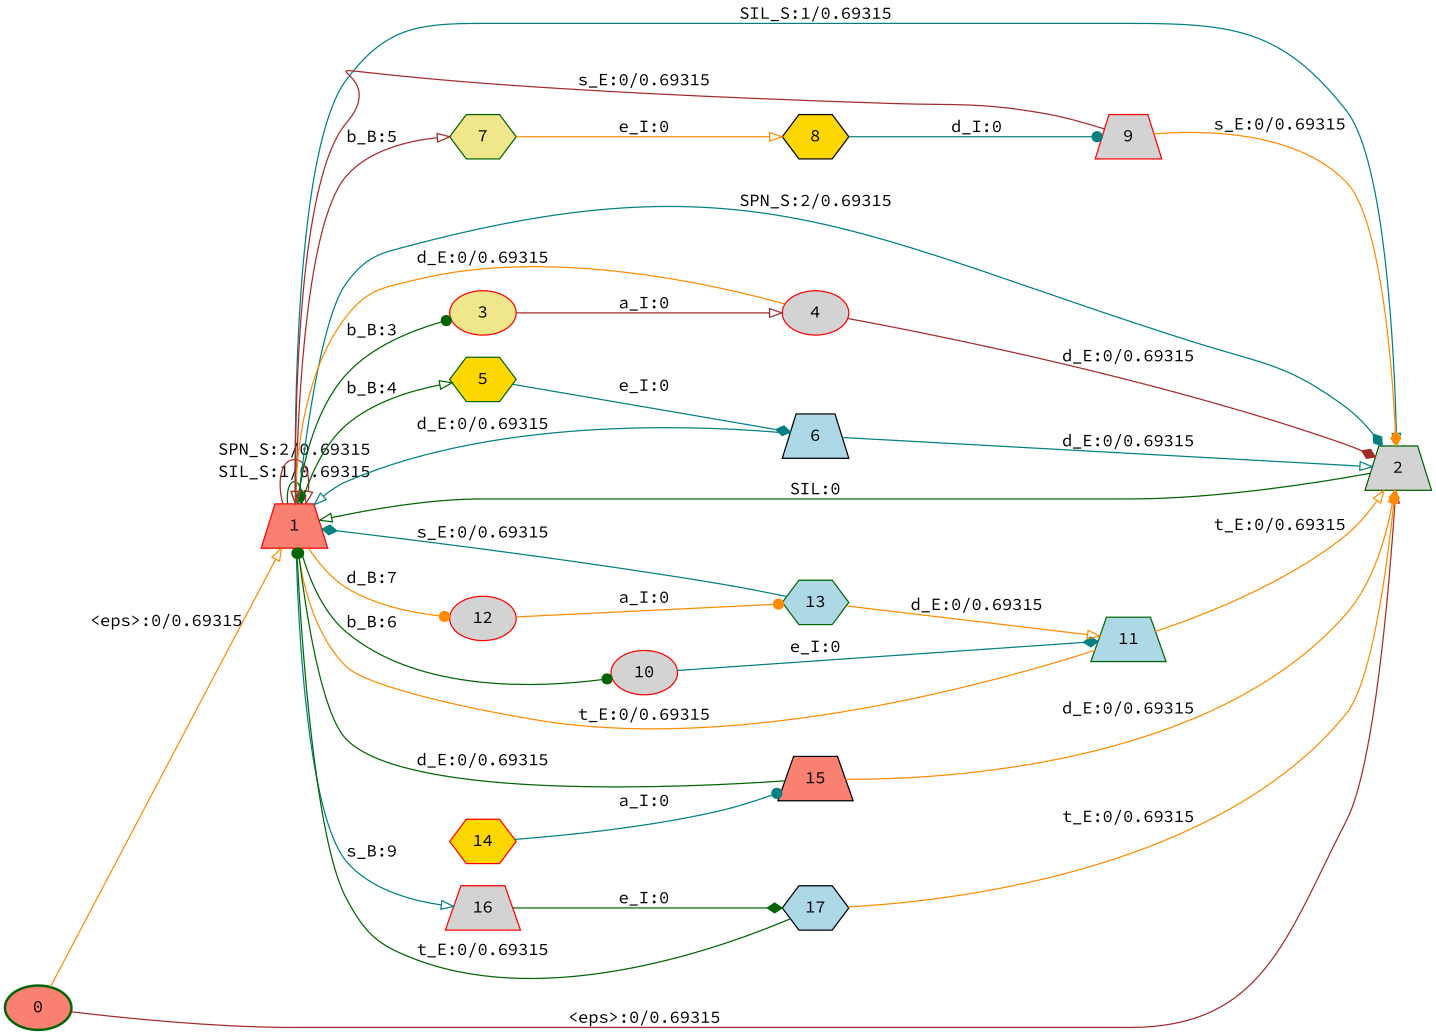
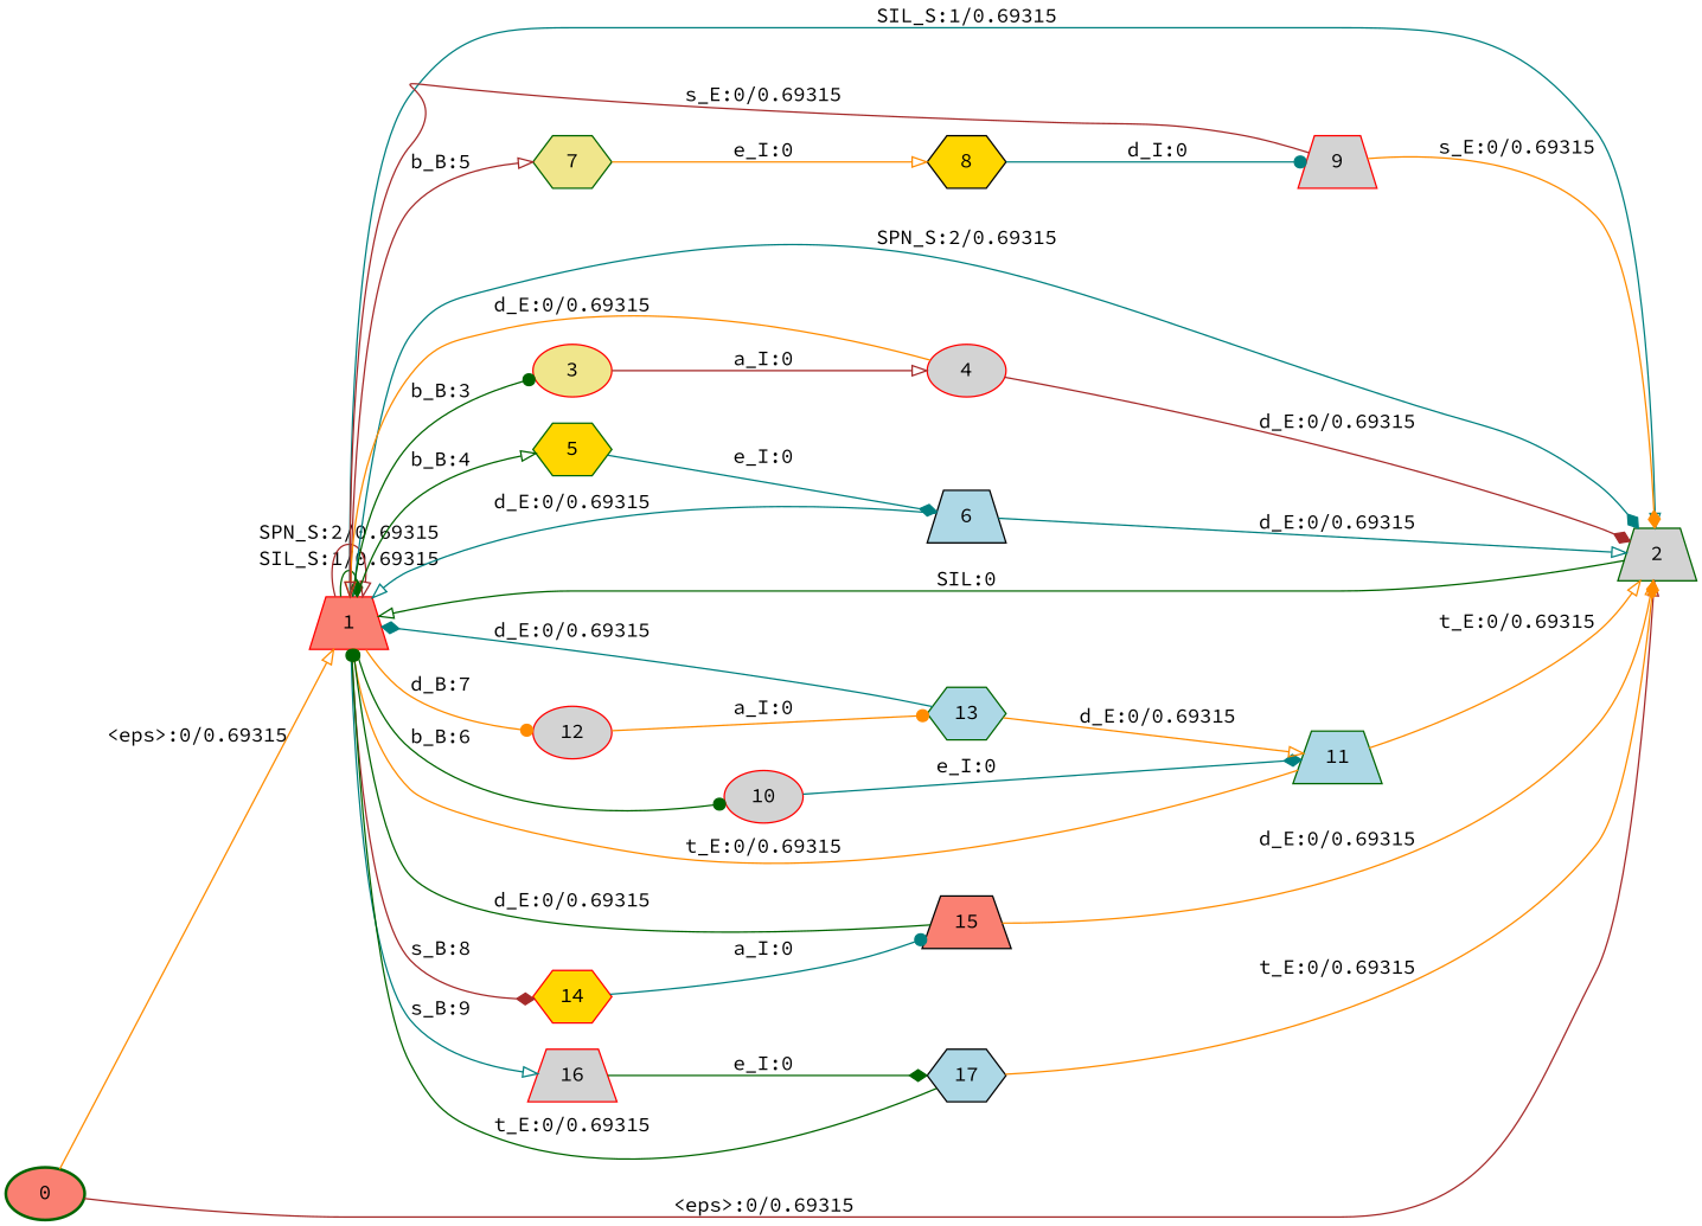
  digraph {
    fontname="Source Code Pro"
    nodesep=0.25
    rankdir=LR
    ranksep=0.4
    node [color=red fillcolor=lightgrey fontname="Source Code Pro" fontsize=14 shape=trapezium style="solid,filled"]
    edge [arrowhead=onormal color=darkorange fontname="Source Code Pro" fontsize=14]
    n1 [color=darkgreen fillcolor=salmon label=0 shape=ellipse style="bold,filled"]
    n2 [fillcolor=salmon label=1]
    n3 [color=darkgreen label=2]
    n4 [fillcolor=khaki label=3 shape=ellipse]
    n5 [color=darkgreen fillcolor=gold label=5 shape=hexagon]
    n6 [color=darkgreen fillcolor=khaki label=7 shape=hexagon]
    n7 [label=10 shape=ellipse]
    n8 [label=12 shape=ellipse]
    n9 [fillcolor=gold label=14 shape=hexagon]
    n10 [label=16]
    n11 [label=4 shape=ellipse]
    n12 [color=black fillcolor=lightblue label=6]
    n13 [color=black fillcolor=gold label=8 shape=hexagon]
    n14 [color=darkgreen fillcolor=lightblue label=11]
    n15 [color=darkgreen fillcolor=lightblue label=13 shape=hexagon]
    n16 [color=black fillcolor=salmon label=15]
    n17 [color=black fillcolor=lightblue label=17 shape=hexagon]
    n18 [label=9]
    n1 -> n2 [label="<eps>:0/0.69315"]
    n1 -> n3 [color=brown label="<eps>:0/0.69315"]
    n2 -> n2 [arrowhead=diamond color=darkgreen label="SIL_S:1/0.69315"]
    n2 -> n2 [color=brown label="SPN_S:2/0.69315"]
    n2 -> n3 [color=teal label="SIL_S:1/0.69315"]
    n2 -> n3 [arrowhead=diamond color=teal label="SPN_S:2/0.69315"]
    n2 -> n4 [arrowhead=dot color=darkgreen label="b_B:3"]
    n2 -> n5 [color=darkgreen label="b_B:4"]
    n2 -> n6 [color=brown label="b_B:5"]
    n2 -> n7 [arrowhead=dot color=darkgreen label="b_B:6"]
    n2 -> n8 [arrowhead=dot label="d_B:7"]
+   n2 -> n9 [arrowhead=diamond color=brown label="s_B:8"]
    n2 -> n10 [color=teal label="s_B:9"]
    n3 -> n2 [color=darkgreen label="SIL:0"]
    n4 -> n11 [color=brown label="a_I:0"]
    n5 -> n12 [arrowhead=diamond color=teal label="e_I:0"]
    n6 -> n13 [label="e_I:0"]
    n7 -> n14 [arrowhead=diamond color=teal label="e_I:0"]
    n8 -> n15 [arrowhead=dot label="a_I:0"]
    n9 -> n16 [arrowhead=dot color=teal label="a_I:0"]
    n10 -> n17 [arrowhead=diamond color=darkgreen label="e_I:0"]
    n11 -> n2 [label="d_E:0/0.69315"]
    n11 -> n3 [arrowhead=diamond color=brown label="d_E:0/0.69315"]
    n12 -> n2 [color=teal label="d_E:0/0.69315"]
    n12 -> n3 [color=teal label="d_E:0/0.69315"]
    n13 -> n18 [arrowhead=dot color=teal label="d_I:0"]
    n14 -> n2 [arrowhead=dot label="t_E:0/0.69315"]
    n14 -> n3 [label="t_E:0/0.69315"]
-   n15 -> n2 [arrowhead=diamond color=teal label="s_E:0/0.69315"]
+   n15 -> n2 [arrowhead=diamond color=teal label="d_E:0/0.69315"]
    n15 -> n14 [label="d_E:0/0.69315"]
    n16 -> n2 [arrowhead=dot color=darkgreen label="d_E:0/0.69315"]
    n16 -> n3 [label="d_E:0/0.69315"]
    n17 -> n2 [arrowhead=dot color=darkgreen label="t_E:0/0.69315"]
    n17 -> n3 [arrowhead=diamond label="t_E:0/0.69315"]
    n18 -> n2 [color=brown label="s_E:0/0.69315"]
    n18 -> n3 [arrowhead=diamond label="s_E:0/0.69315"]
  }
